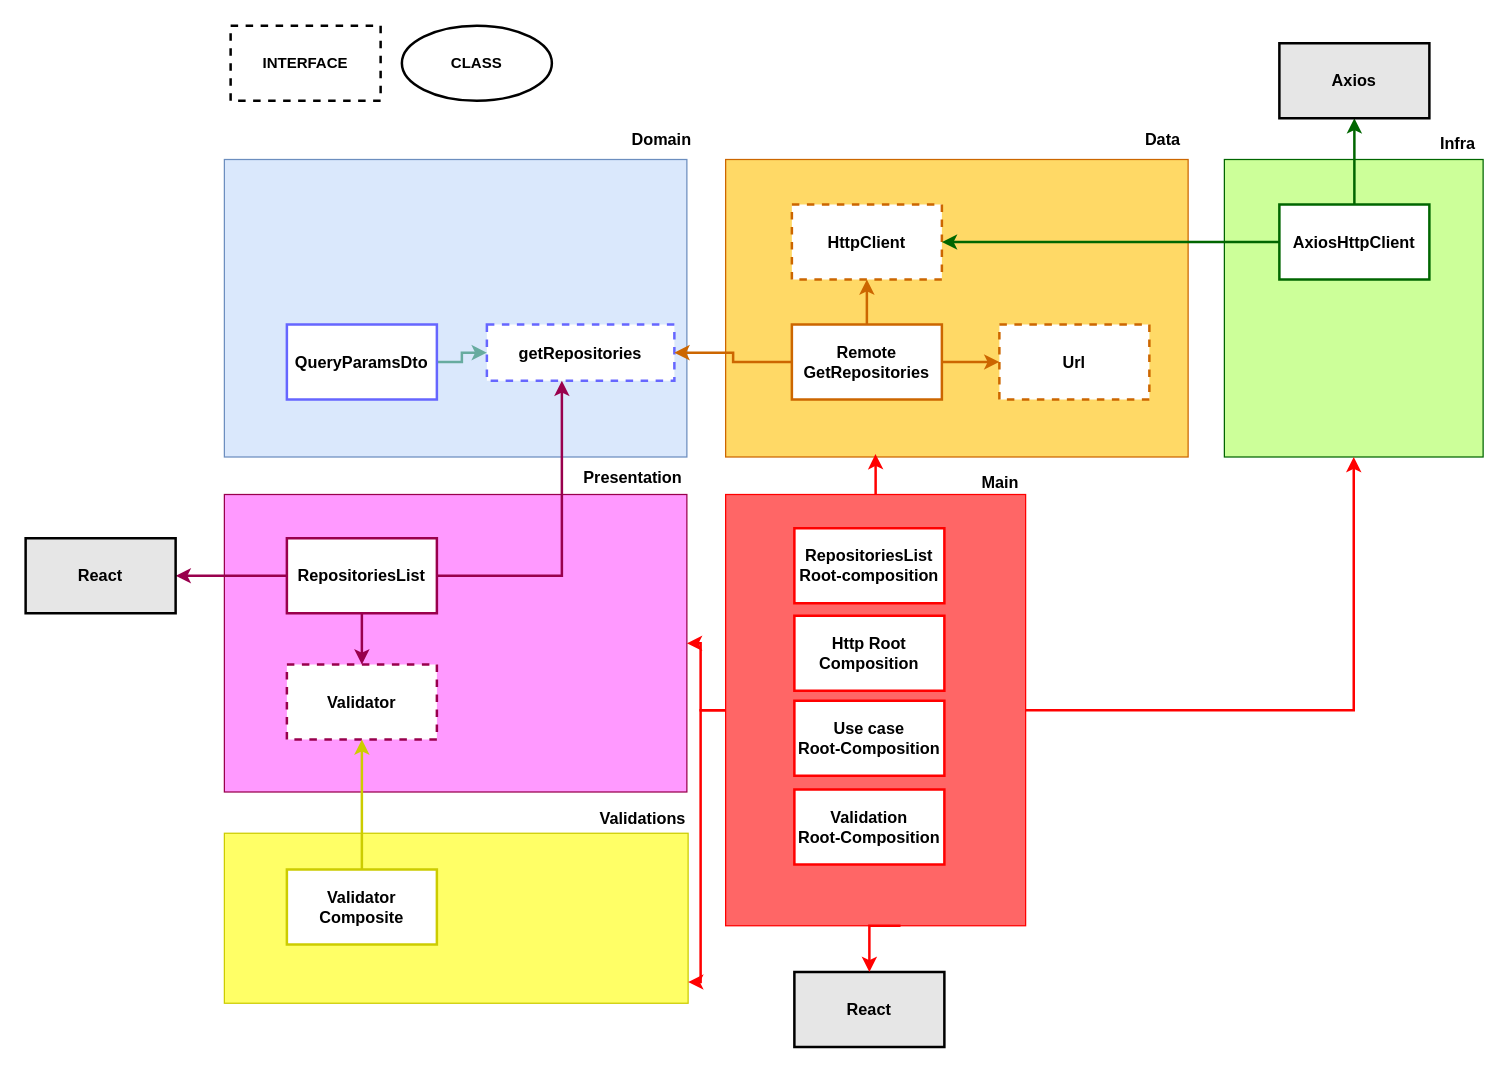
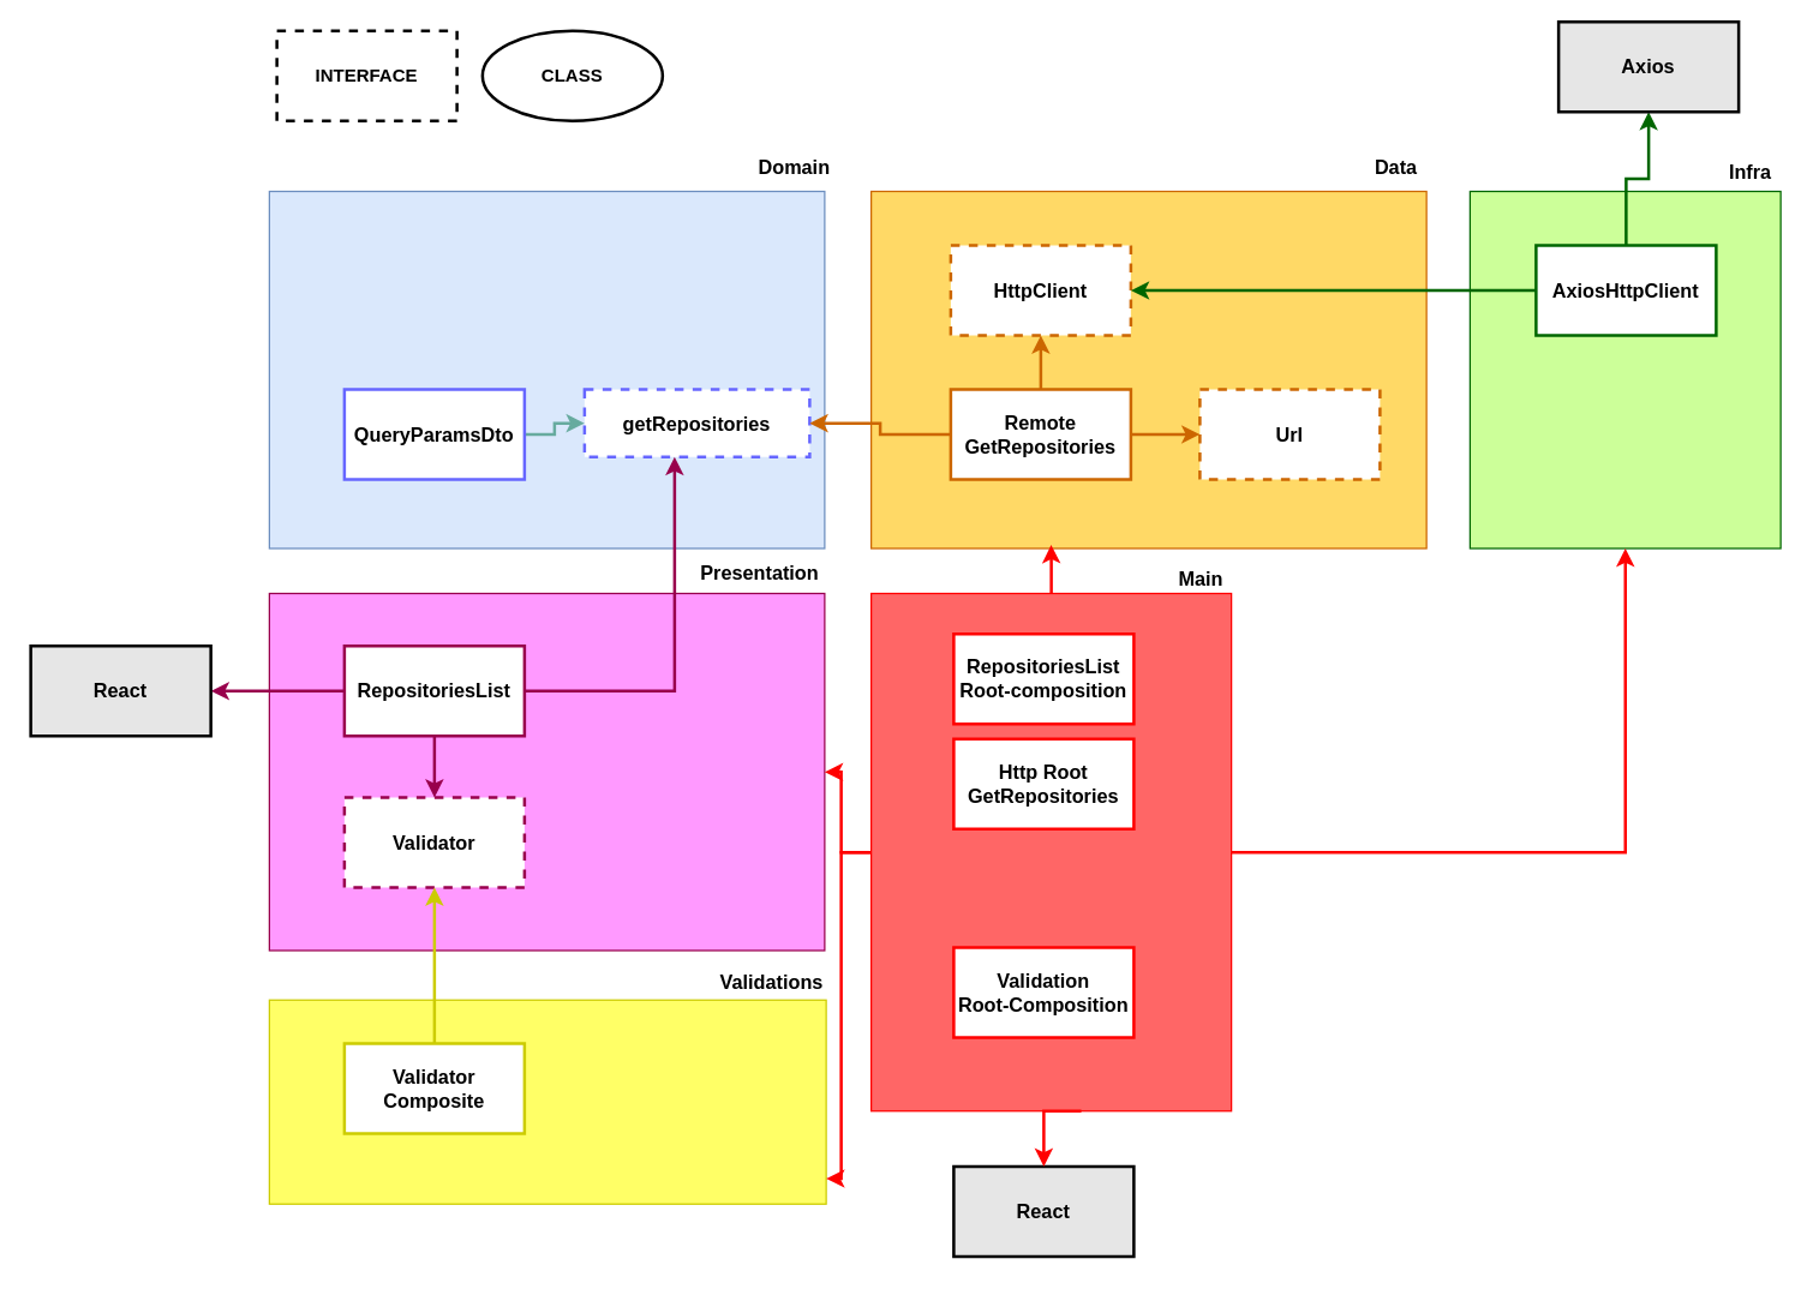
  <mxCell id="0" />
  <mxCell id="1" parent="0" />
  <mxCell id="2" value="&lt;b&gt;INTERFACE&lt;/b&gt;" style="rounded=0;whiteSpace=wrap;html=1;dashed=1;strokeWidth=2;" parent="1" vertex="1"><mxGeometry x="184" y="20" width="120" height="60" as="geometry" /></mxCell>
  <mxCell id="3" value="&lt;b&gt;CLASS&lt;/b&gt;" style="ellipse;whiteSpace=wrap;html=1;strokeWidth=2;" parent="1" vertex="1"><mxGeometry x="321" y="20" width="120" height="60" as="geometry" /></mxCell>
  <mxCell id="4" value="" style="rounded=0;whiteSpace=wrap;html=1;fillColor=#dae8fc;strokeColor=#6c8ebf;" parent="1" vertex="1"><mxGeometry x="179" y="127" width="370" height="238" as="geometry" /></mxCell>
  <mxCell id="5" value="&lt;b style=&quot;font-size: 13px;&quot;&gt;Domain&lt;/b&gt;" style="text;html=1;strokeColor=none;fillColor=none;align=center;verticalAlign=middle;whiteSpace=wrap;rounded=0;fontSize=13;" parent="1" vertex="1"><mxGeometry x="509" y="100" width="40" height="21" as="geometry" /></mxCell>
  <mxCell id="6" value="&lt;b&gt;getRepositories&lt;/b&gt;" style="rounded=0;whiteSpace=wrap;html=1;dashed=1;strokeColor=#6666FF;strokeWidth=2;fontFamily=Helvetica;fontStyle=0;fontSize=13;" parent="1" vertex="1"><mxGeometry x="389" y="259" width="150" height="45" as="geometry" /></mxCell>
  <mxCell id="7" style="edgeStyle=orthogonalEdgeStyle;rounded=0;orthogonalLoop=1;jettySize=auto;html=1;entryX=0;entryY=0.5;entryDx=0;entryDy=0;fontFamily=Helvetica;fontSize=13;fontColor=#6600CC;strokeColor=#67AB9F;strokeWidth=2;" parent="1" source="8" target="6" edge="1"><mxGeometry relative="1" as="geometry" /></mxCell>
  <mxCell id="8" value="&lt;b style=&quot;font-size: 13px&quot;&gt;QueryParamsDto&lt;/b&gt;" style="rounded=0;whiteSpace=wrap;html=1;dashed=0;strokeColor=#6666FF;strokeWidth=2;fontFamily=Helvetica;fontStyle=0;fontSize=13;" parent="1" vertex="1"><mxGeometry x="229" y="259" width="120" height="60" as="geometry" /></mxCell>
  <mxCell id="9" value="" style="rounded=0;whiteSpace=wrap;html=1;fillColor=#FFD966;strokeColor=#CC6600;" parent="1" vertex="1"><mxGeometry x="580" y="127" width="370" height="238" as="geometry" /></mxCell>
  <mxCell id="10" value="&lt;b style=&quot;font-size: 13px&quot;&gt;Data&lt;/b&gt;" style="text;html=1;strokeColor=none;fillColor=none;align=center;verticalAlign=middle;whiteSpace=wrap;rounded=0;fontSize=13;" parent="1" vertex="1"><mxGeometry x="910" y="100" width="40" height="21" as="geometry" /></mxCell>
  <mxCell id="11" style="edgeStyle=orthogonalEdgeStyle;rounded=0;orthogonalLoop=1;jettySize=auto;html=1;fontFamily=Helvetica;fontSize=13;fontColor=#CC6600;strokeColor=#CC6600;strokeWidth=2;" parent="1" source="14" target="6" edge="1"><mxGeometry relative="1" as="geometry" /></mxCell>
  <mxCell id="12" style="edgeStyle=orthogonalEdgeStyle;rounded=0;orthogonalLoop=1;jettySize=auto;html=1;strokeColor=#CC6600;strokeWidth=2;" parent="1" source="14" target="16" edge="1"><mxGeometry relative="1" as="geometry" /></mxCell>
  <mxCell id="13" style="edgeStyle=orthogonalEdgeStyle;rounded=0;orthogonalLoop=1;jettySize=auto;html=1;strokeColor=#CC6600;strokeWidth=2;" parent="1" source="14" target="15" edge="1"><mxGeometry relative="1" as="geometry" /></mxCell>
  <mxCell id="14" value="Remote&lt;br&gt;GetRepositories" style="rounded=0;whiteSpace=wrap;html=1;strokeColor=#CC6600;strokeWidth=2;fontSize=13;fontStyle=1" parent="1" vertex="1"><mxGeometry x="633" y="259" width="120" height="60" as="geometry" /></mxCell>
  <mxCell id="15" value="&lt;b style=&quot;font-size: 13px&quot;&gt;HttpClient&lt;/b&gt;" style="rounded=0;whiteSpace=wrap;html=1;dashed=1;strokeColor=#CC6600;strokeWidth=2;fontFamily=Helvetica;fontStyle=0;fontSize=13;" parent="1" vertex="1"><mxGeometry x="633" y="163" width="120" height="60" as="geometry" /></mxCell>
  <mxCell id="16" value="&lt;b style=&quot;font-size: 13px&quot;&gt;Url&lt;/b&gt;" style="rounded=0;whiteSpace=wrap;html=1;dashed=1;strokeColor=#CC6600;strokeWidth=2;fontFamily=Helvetica;fontStyle=0;fontSize=13;" parent="1" vertex="1"><mxGeometry x="799" y="259" width="120" height="60" as="geometry" /></mxCell>
  <mxCell id="17" value="" style="rounded=0;whiteSpace=wrap;html=1;fillColor=#CCFF99;strokeColor=#006600;" parent="1" vertex="1"><mxGeometry x="979" y="127" width="207" height="238" as="geometry" /></mxCell>
  <mxCell id="18" value="&lt;b&gt;Infra&lt;/b&gt;" style="text;html=1;strokeColor=none;fillColor=none;align=center;verticalAlign=middle;whiteSpace=wrap;rounded=0;fontSize=13;" parent="1" vertex="1"><mxGeometry x="1146" y="103" width="40" height="21" as="geometry" /></mxCell>
  <mxCell id="19" style="edgeStyle=orthogonalEdgeStyle;rounded=0;orthogonalLoop=1;jettySize=auto;html=1;entryX=1;entryY=0.5;entryDx=0;entryDy=0;fontFamily=Helvetica;fontSize=13;fontColor=#CC6600;strokeColor=#006600;strokeWidth=2;" parent="1" source="21" target="15" edge="1"><mxGeometry relative="1" as="geometry" /></mxCell>
  <mxCell id="20" style="edgeStyle=orthogonalEdgeStyle;rounded=0;orthogonalLoop=1;jettySize=auto;html=1;fontFamily=Helvetica;fontSize=13;fontColor=#CC6600;strokeColor=#006600;strokeWidth=2;" parent="1" source="21" target="22" edge="1"><mxGeometry relative="1" as="geometry" /></mxCell>
  <mxCell id="21" value="&lt;font style=&quot;font-size: 13px&quot;&gt;AxiosHttpClient&lt;/font&gt;" style="rounded=0;whiteSpace=wrap;html=1;strokeColor=#006600;strokeWidth=2;fontSize=13;fontStyle=1" parent="1" vertex="1"><mxGeometry x="1023" y="163" width="120" height="60" as="geometry" /></mxCell>
- <mxCell id="22" value="&lt;b&gt;&lt;font style=&quot;font-size: 13px&quot;&gt;Axios&lt;/font&gt;&lt;/b&gt;" style="rounded=0;whiteSpace=wrap;html=1;strokeWidth=2;fillColor=#E6E6E6;strokeColor=#000000;" parent="1" vertex="1"><mxGeometry x="1023" y="34" width="120" height="60" as="geometry" /></mxCell>
+ <mxCell id="22" value="&lt;b&gt;&lt;font style=&quot;font-size: 13px&quot;&gt;Axios&lt;/font&gt;&lt;/b&gt;" style="rounded=0;whiteSpace=wrap;html=1;strokeWidth=2;fillColor=#E6E6E6;strokeColor=#000000;" parent="1" vertex="1"><mxGeometry x="1038" y="14" width="120" height="60" as="geometry" /></mxCell>
  <mxCell id="23" value="" style="rounded=0;whiteSpace=wrap;html=1;fillColor=#FF99FF;strokeColor=#99004D;" parent="1" vertex="1"><mxGeometry x="179" y="395" width="370" height="238" as="geometry" /></mxCell>
  <mxCell id="24" value="&lt;b style=&quot;font-size: 13px&quot;&gt;Presentation&lt;/b&gt;" style="text;html=1;strokeColor=none;fillColor=none;align=center;verticalAlign=middle;whiteSpace=wrap;rounded=0;fontSize=13;" parent="1" vertex="1"><mxGeometry x="486" y="370" width="40" height="21" as="geometry" /></mxCell>
  <mxCell id="25" style="edgeStyle=orthogonalEdgeStyle;rounded=0;orthogonalLoop=1;jettySize=auto;html=1;fontFamily=Helvetica;fontSize=13;fontColor=#CC6600;strokeColor=#99004D;strokeWidth=2;" parent="1" source="28" target="6" edge="1"><mxGeometry relative="1" as="geometry"><Array as="points"><mxPoint x="449" y="419" /><mxPoint x="449" y="419" /></Array></mxGeometry></mxCell>
  <mxCell id="26" style="edgeStyle=orthogonalEdgeStyle;rounded=0;orthogonalLoop=1;jettySize=auto;html=1;fontFamily=Helvetica;fontSize=13;fontColor=#CC6600;strokeColor=#99004D;strokeWidth=2;" parent="1" source="28" target="29" edge="1"><mxGeometry relative="1" as="geometry" /></mxCell>
  <mxCell id="27" style="edgeStyle=orthogonalEdgeStyle;rounded=0;orthogonalLoop=1;jettySize=auto;html=1;entryX=1;entryY=0.5;entryDx=0;entryDy=0;fontFamily=Helvetica;fontSize=13;fontColor=#CC6600;strokeColor=#99004D;strokeWidth=2;" parent="1" source="28" target="30" edge="1"><mxGeometry relative="1" as="geometry" /></mxCell>
  <mxCell id="28" value="RepositoriesList" style="rounded=0;whiteSpace=wrap;html=1;strokeColor=#99004D;strokeWidth=2;fontSize=13;fontStyle=1" parent="1" vertex="1"><mxGeometry x="229" y="430" width="120" height="60" as="geometry" /></mxCell>
  <mxCell id="29" value="&lt;b style=&quot;font-size: 13px&quot;&gt;Validator&lt;/b&gt;" style="rounded=0;whiteSpace=wrap;html=1;dashed=1;strokeColor=#99004D;strokeWidth=2;fontFamily=Helvetica;fontStyle=0;fontSize=13;" parent="1" vertex="1"><mxGeometry x="229" y="531" width="120" height="60" as="geometry" /></mxCell>
  <mxCell id="30" value="&lt;b&gt;&lt;font style=&quot;font-size: 13px&quot;&gt;React&lt;/font&gt;&lt;/b&gt;" style="rounded=0;whiteSpace=wrap;html=1;strokeWidth=2;fillColor=#E6E6E6;strokeColor=#000000;" parent="1" vertex="1"><mxGeometry x="20" y="430" width="120" height="60" as="geometry" /></mxCell>
  <mxCell id="31" value="" style="rounded=0;whiteSpace=wrap;html=1;fillColor=#FFFF66;strokeColor=#CCCC00;" parent="1" vertex="1"><mxGeometry x="179" y="666" width="371" height="136" as="geometry" /></mxCell>
  <mxCell id="32" value="&lt;b style=&quot;font-size: 13px&quot;&gt;Validations&lt;/b&gt;" style="text;html=1;strokeColor=none;fillColor=none;align=center;verticalAlign=middle;whiteSpace=wrap;rounded=0;fontSize=13;" parent="1" vertex="1"><mxGeometry x="494" y="643" width="40" height="21" as="geometry" /></mxCell>
  <mxCell id="33" style="edgeStyle=orthogonalEdgeStyle;rounded=0;orthogonalLoop=1;jettySize=auto;html=1;entryX=0.5;entryY=1;entryDx=0;entryDy=0;fontFamily=Helvetica;fontSize=13;fontColor=#CC6600;strokeColor=#CCCC00;strokeWidth=2;" parent="1" source="34" target="29" edge="1"><mxGeometry relative="1" as="geometry" /></mxCell>
  <mxCell id="34" value="Validator&lt;br&gt;Composite" style="rounded=0;whiteSpace=wrap;html=1;strokeColor=#CCCC00;strokeWidth=2;fontSize=13;fontStyle=1" parent="1" vertex="1"><mxGeometry x="229" y="695" width="120" height="60" as="geometry" /></mxCell>
  <mxCell id="35" style="edgeStyle=orthogonalEdgeStyle;rounded=0;orthogonalLoop=1;jettySize=auto;html=1;strokeWidth=2;strokeColor=#FF0000;" parent="1" source="39" target="23" edge="1"><mxGeometry relative="1" as="geometry" /></mxCell>
  <mxCell id="36" style="edgeStyle=orthogonalEdgeStyle;rounded=0;orthogonalLoop=1;jettySize=auto;html=1;entryX=0.5;entryY=1;entryDx=0;entryDy=0;strokeColor=#FF0000;strokeWidth=2;" parent="1" source="39" target="17" edge="1"><mxGeometry relative="1" as="geometry" /></mxCell>
  <mxCell id="37" style="edgeStyle=orthogonalEdgeStyle;rounded=0;orthogonalLoop=1;jettySize=auto;html=1;entryX=0.324;entryY=0.99;entryDx=0;entryDy=0;entryPerimeter=0;strokeColor=#FF0000;strokeWidth=2;" parent="1" source="39" target="9" edge="1"><mxGeometry relative="1" as="geometry" /></mxCell>
  <mxCell id="38" style="edgeStyle=orthogonalEdgeStyle;rounded=0;orthogonalLoop=1;jettySize=auto;html=1;strokeColor=#FF0000;strokeWidth=2;" parent="1" source="39" target="31" edge="1"><mxGeometry relative="1" as="geometry"><Array as="points"><mxPoint x="560" y="568" /><mxPoint x="560" y="785" /></Array></mxGeometry></mxCell>
  <mxCell id="39" value="" style="rounded=0;whiteSpace=wrap;html=1;fillColor=#FF6666;strokeColor=#FF0000;" parent="1" vertex="1"><mxGeometry x="580" y="395" width="240" height="345" as="geometry" /></mxCell>
  <mxCell id="40" value="&lt;b&gt;Main&lt;/b&gt;" style="text;html=1;strokeColor=none;fillColor=none;align=center;verticalAlign=middle;whiteSpace=wrap;rounded=0;fontSize=13;" parent="1" vertex="1"><mxGeometry x="780" y="374" width="40" height="21" as="geometry" /></mxCell>
  <mxCell id="41" value="&lt;b&gt;&lt;font style=&quot;font-size: 13px&quot;&gt;React&lt;/font&gt;&lt;/b&gt;" style="rounded=0;whiteSpace=wrap;html=1;strokeWidth=2;fillColor=#E6E6E6;strokeColor=#000000;" parent="1" vertex="1"><mxGeometry x="635" y="777" width="120" height="60" as="geometry" /></mxCell>
- <mxCell id="42" value="Use case&lt;br&gt;Root-Composition" style="rounded=0;whiteSpace=wrap;html=1;strokeColor=#FF0000;strokeWidth=2;fontSize=13;fontStyle=1" parent="1" vertex="1"><mxGeometry x="635" y="560" width="120" height="60" as="geometry" /></mxCell>
  <mxCell id="43" value="RepositoriesList&lt;br&gt;Root-composition" style="rounded=0;whiteSpace=wrap;html=1;strokeColor=#FF0000;strokeWidth=2;fontSize=13;fontStyle=1" parent="1" vertex="1"><mxGeometry x="635" y="422" width="120" height="60" as="geometry" /></mxCell>
- <mxCell id="44" value="Http Root Composition" style="rounded=0;whiteSpace=wrap;html=1;strokeColor=#FF0000;strokeWidth=2;fontSize=13;fontStyle=1" parent="1" vertex="1"><mxGeometry x="635" y="492" width="120" height="60" as="geometry" /></mxCell>
+ <mxCell id="44" value="Http Root GetRepositories" style="rounded=0;whiteSpace=wrap;html=1;strokeColor=#FF0000;strokeWidth=2;fontSize=13;fontStyle=1" parent="1" vertex="1"><mxGeometry x="635" y="492" width="120" height="60" as="geometry" /></mxCell>
  <mxCell id="45" style="edgeStyle=orthogonalEdgeStyle;rounded=0;orthogonalLoop=1;jettySize=auto;html=1;entryX=0.5;entryY=0;entryDx=0;entryDy=0;strokeColor=#FF0000;strokeWidth=2;exitX=0.583;exitY=1;exitDx=0;exitDy=0;exitPerimeter=0;" edge="1" parent="1" source="39" target="41"><mxGeometry relative="1" as="geometry"><mxPoint x="830" y="542.5" as="sourcePoint" /><mxPoint x="1092.5" y="375" as="targetPoint" /><Array as="points"><mxPoint x="695" y="740" /></Array></mxGeometry></mxCell>
  <mxCell id="46" value="Validation&lt;br&gt;Root-Composition" style="rounded=0;whiteSpace=wrap;html=1;strokeColor=#FF0000;strokeWidth=2;fontSize=13;fontStyle=1" vertex="1" parent="1"><mxGeometry x="635" y="631" width="120" height="60" as="geometry" /></mxCell>
  <mxCell id="47" style="edgeStyle=orthogonalEdgeStyle;rounded=0;orthogonalLoop=1;jettySize=auto;html=1;exitX=0.5;exitY=1;exitDx=0;exitDy=0;" edge="1" parent="1" source="31" target="31"><mxGeometry relative="1" as="geometry" /></mxCell>
